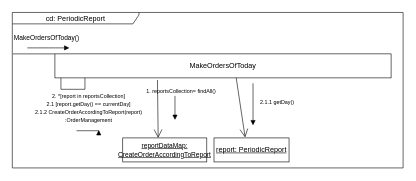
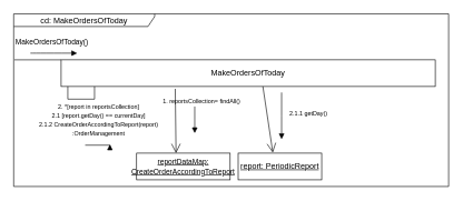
  <mxCell id="0" />
  <mxCell id="1" parent="0" />
- <mxCell id="2" value="cd: PeriodicReport" style="shape=umlFrame;whiteSpace=wrap;html=1;pointerEvents=0;width=211;height=19;" vertex="1" parent="1"><mxGeometry x="20" y="20" width="651" height="259" as="geometry" /></mxCell>
+ <mxCell id="2" value="cd: MakeOrdersOfToday" style="shape=umlFrame;whiteSpace=wrap;html=1;pointerEvents=0;width=211;height=19;" vertex="1" parent="1"><mxGeometry x="20" y="20" width="651" height="259" as="geometry" /></mxCell>
  <mxCell id="3" style="edgeStyle=none;rounded=0;orthogonalLoop=1;jettySize=auto;html=1;endArrow=none;endFill=0;entryX=0;entryY=0;entryDx=0;entryDy=0;" edge="1" parent="1" target="4"><mxGeometry relative="1" as="geometry"><mxPoint x="21" y="89" as="sourcePoint" /></mxGeometry></mxCell>
  <mxCell id="4" value="MakeOrdersOfToday" style="html=1;whiteSpace=wrap;" vertex="1" parent="1"><mxGeometry x="91" y="89" width="560" height="40" as="geometry" /></mxCell>
  <mxCell id="5" value="MakeOrdersOfToday()" style="html=1;verticalAlign=bottom;endArrow=block;edgeStyle=orthogonalEdgeStyle;elbow=vertical;strokeColor=default;curved=1;shadow=0;" edge="1" parent="1"><mxGeometry x="-0.086" y="7" width="80" relative="1" as="geometry"><mxPoint x="45" y="79" as="sourcePoint" /><mxPoint x="115" y="79" as="targetPoint" /><mxPoint as="offset" /></mxGeometry></mxCell>
  <mxCell id="6" value="" style="endArrow=none;html=1;rounded=0;entryX=0;entryY=1;entryDx=0;entryDy=0;exitX=0.5;exitY=1;exitDx=0;exitDy=0;" edge="1" parent="1"><mxGeometry width="50" height="50" relative="1" as="geometry"><mxPoint x="141" y="129" as="sourcePoint" /><mxPoint x="101" y="129" as="targetPoint" /><Array as="points"><mxPoint x="141" y="148" /><mxPoint x="101" y="148" /></Array></mxGeometry></mxCell>
  <mxCell id="7" value="&lt;font style=&quot;font-size: 9px;&quot;&gt;2. *[report in reportsCollection]&lt;br&gt;2.1 [report.getDay() == currentDay]&lt;br&gt;2.1.2 CreateOrderAccordingToReport(report)&lt;br&gt;:OrderManagement&lt;br&gt;&lt;/font&gt;" style="html=1;verticalAlign=bottom;endArrow=block;edgeStyle=elbowEdgeStyle;elbow=vertical;curved=0;rounded=0;" edge="1" parent="1"><mxGeometry x="0.053" y="9" width="80" relative="1" as="geometry"><mxPoint x="127" y="217" as="sourcePoint" /><mxPoint x="164" y="216" as="targetPoint" /><mxPoint as="offset" /></mxGeometry></mxCell>
  <mxCell id="8" value="&lt;u&gt;report: PeriodicReport&lt;/u&gt;" style="html=1;whiteSpace=wrap;" vertex="1" parent="1"><mxGeometry x="356" y="229" width="125" height="40" as="geometry" /></mxCell>
  <mxCell id="9" value="&lt;font style=&quot;font-size: 9px;&quot;&gt;2.1.1 getDay()&lt;br&gt;&lt;/font&gt;" style="html=1;verticalAlign=bottom;endArrow=block;edgeStyle=elbowEdgeStyle;elbow=vertical;curved=0;rounded=0;" edge="1" parent="1"><mxGeometry x="0.143" y="40" width="80" relative="1" as="geometry"><mxPoint x="421" y="138" as="sourcePoint" /><mxPoint x="421" y="208" as="targetPoint" /><mxPoint as="offset" /></mxGeometry></mxCell>
  <mxCell id="10" value="" style="endArrow=open;endFill=1;endSize=12;html=1;rounded=0;entryX=0.415;entryY=-0.019;entryDx=0;entryDy=0;entryPerimeter=0;" edge="1" parent="1" target="8"><mxGeometry width="160" relative="1" as="geometry"><mxPoint x="393" y="129" as="sourcePoint" /><mxPoint x="521" y="279" as="targetPoint" /></mxGeometry></mxCell>
  <mxCell id="11" value="&lt;u&gt;&lt;font style=&quot;font-size: 11px;&quot;&gt;reportDataMap: CreateOrderAccordingToReport&lt;/font&gt;&lt;/u&gt;" style="html=1;whiteSpace=wrap;" vertex="1" parent="1"><mxGeometry x="204" y="229" width="140" height="40" as="geometry" /></mxCell>
  <mxCell id="12" value="&lt;font style=&quot;font-size: 9px;&quot;&gt;1. reportsCollection= findAll()&lt;br&gt;&lt;/font&gt;" style="html=1;verticalAlign=bottom;endArrow=block;edgeStyle=elbowEdgeStyle;elbow=vertical;curved=0;rounded=0;" edge="1" parent="1"><mxGeometry x="-1" y="10" width="80" relative="1" as="geometry"><mxPoint x="291" y="159" as="sourcePoint" /><mxPoint x="291" y="199" as="targetPoint" /><mxPoint as="offset" /></mxGeometry></mxCell>
  <mxCell id="13" value="" style="endArrow=open;endFill=1;endSize=12;html=1;rounded=0;exitX=0.305;exitY=1.088;exitDx=0;exitDy=0;entryX=0.444;entryY=0.021;entryDx=0;entryDy=0;entryPerimeter=0;exitPerimeter=0;" edge="1" parent="1" source="4"><mxGeometry width="160" relative="1" as="geometry"><mxPoint x="258" y="128" as="sourcePoint" /><mxPoint x="263" y="229" as="targetPoint" /></mxGeometry></mxCell>
